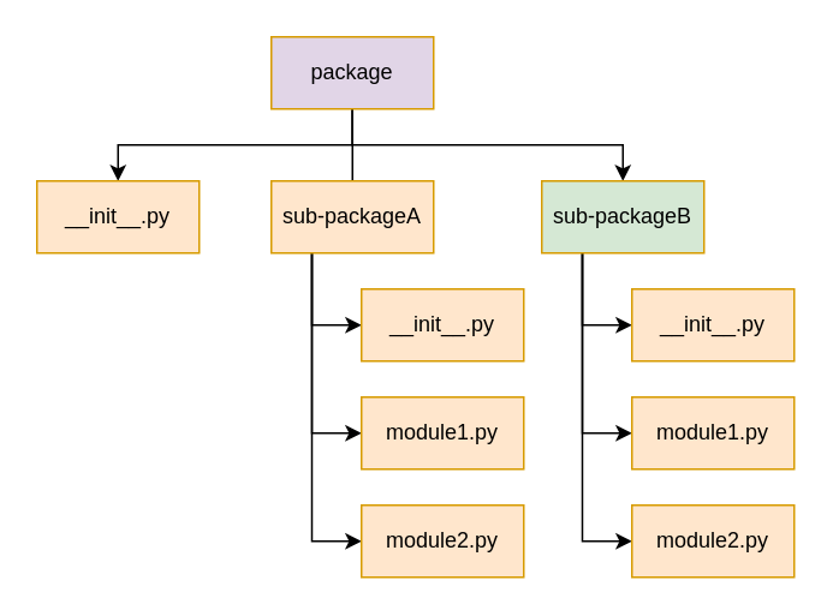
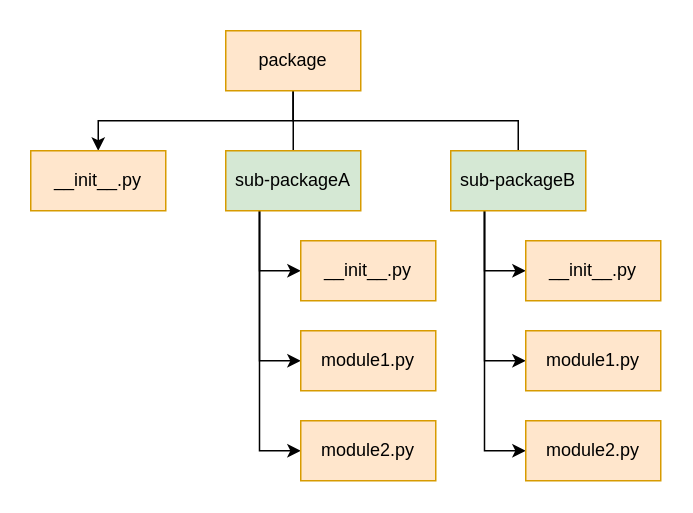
  <mxCell id="0" />
  <mxCell id="1" parent="0" />
  <mxCell id="2" style="edgeStyle=orthogonalEdgeStyle;rounded=0;orthogonalLoop=1;jettySize=auto;html=1;exitX=0.5;exitY=1;exitDx=0;exitDy=0;entryX=0.5;entryY=0;entryDx=0;entryDy=0;endArrow=none;" edge="1" parent="1" source="5" target="14"><mxGeometry relative="1" as="geometry" /></mxCell>
  <mxCell id="3" style="edgeStyle=orthogonalEdgeStyle;rounded=0;orthogonalLoop=1;jettySize=auto;html=1;exitX=0.5;exitY=1;exitDx=0;exitDy=0;entryX=0.5;entryY=0;entryDx=0;entryDy=0;" edge="1" parent="1" source="5" target="6"><mxGeometry relative="1" as="geometry" /></mxCell>
- <mxCell id="4" style="edgeStyle=orthogonalEdgeStyle;rounded=0;orthogonalLoop=1;jettySize=auto;html=1;exitX=0.5;exitY=1;exitDx=0;exitDy=0;" edge="1" parent="1" source="5" target="10"><mxGeometry relative="1" as="geometry" /></mxCell>
- <mxCell id="5" value="package" style="rounded=0;whiteSpace=wrap;html=1;fillColor=#e1d5e7;strokeColor=#d79b00;" vertex="1" parent="1"><mxGeometry x="150" y="20" width="90" height="40" as="geometry" /></mxCell>
+ <mxCell id="4" style="edgeStyle=orthogonalEdgeStyle;rounded=0;orthogonalLoop=1;jettySize=auto;html=1;exitX=0.5;exitY=1;exitDx=0;exitDy=0;endArrow=none;" edge="1" parent="1" source="5" target="10"><mxGeometry relative="1" as="geometry" /></mxCell>
+ <mxCell id="5" value="package" style="rounded=0;whiteSpace=wrap;html=1;fillColor=#ffe6cc;strokeColor=#d79b00;" vertex="1" parent="1"><mxGeometry x="150" y="20" width="90" height="40" as="geometry" /></mxCell>
  <mxCell id="6" value="__init__.py" style="rounded=0;whiteSpace=wrap;html=1;fillColor=#ffe6cc;strokeColor=#d79b00;" vertex="1" parent="1"><mxGeometry x="20" y="100" width="90" height="40" as="geometry" /></mxCell>
  <mxCell id="7" style="edgeStyle=orthogonalEdgeStyle;rounded=0;orthogonalLoop=1;jettySize=auto;html=1;exitX=0.25;exitY=1;exitDx=0;exitDy=0;entryX=0;entryY=0.5;entryDx=0;entryDy=0;" edge="1" parent="1" source="10" target="16"><mxGeometry relative="1" as="geometry" /></mxCell>
  <mxCell id="8" style="edgeStyle=orthogonalEdgeStyle;rounded=0;orthogonalLoop=1;jettySize=auto;html=1;exitX=0.25;exitY=1;exitDx=0;exitDy=0;entryX=0;entryY=0.5;entryDx=0;entryDy=0;" edge="1" parent="1" source="10" target="19"><mxGeometry relative="1" as="geometry" /></mxCell>
  <mxCell id="9" style="edgeStyle=orthogonalEdgeStyle;rounded=0;orthogonalLoop=1;jettySize=auto;html=1;exitX=0.25;exitY=1;exitDx=0;exitDy=0;entryX=0;entryY=0.5;entryDx=0;entryDy=0;" edge="1" parent="1" source="10" target="20"><mxGeometry relative="1" as="geometry" /></mxCell>
  <mxCell id="10" value="sub-packageB" style="rounded=0;whiteSpace=wrap;html=1;fillColor=#d5e8d4;strokeColor=#d79b00;" vertex="1" parent="1"><mxGeometry x="300" y="100" width="90" height="40" as="geometry" /></mxCell>
  <mxCell id="11" style="edgeStyle=orthogonalEdgeStyle;rounded=0;orthogonalLoop=1;jettySize=auto;html=1;exitX=0.25;exitY=1;exitDx=0;exitDy=0;entryX=0;entryY=0.5;entryDx=0;entryDy=0;" edge="1" parent="1" source="14" target="15"><mxGeometry relative="1" as="geometry" /></mxCell>
  <mxCell id="12" style="edgeStyle=orthogonalEdgeStyle;rounded=0;orthogonalLoop=1;jettySize=auto;html=1;exitX=0.25;exitY=1;exitDx=0;exitDy=0;entryX=0;entryY=0.5;entryDx=0;entryDy=0;" edge="1" parent="1" source="14" target="17"><mxGeometry relative="1" as="geometry" /></mxCell>
  <mxCell id="13" style="edgeStyle=orthogonalEdgeStyle;rounded=0;orthogonalLoop=1;jettySize=auto;html=1;exitX=0.25;exitY=1;exitDx=0;exitDy=0;entryX=0;entryY=0.5;entryDx=0;entryDy=0;" edge="1" parent="1" source="14" target="18"><mxGeometry relative="1" as="geometry" /></mxCell>
- <mxCell id="14" value="sub-packageA" style="rounded=0;whiteSpace=wrap;html=1;fillColor=#ffe6cc;strokeColor=#d79b00;" vertex="1" parent="1"><mxGeometry x="150" y="100" width="90" height="40" as="geometry" /></mxCell>
+ <mxCell id="14" value="sub-packageA" style="rounded=0;whiteSpace=wrap;html=1;fillColor=#d5e8d4;strokeColor=#d79b00;" vertex="1" parent="1"><mxGeometry x="150" y="100" width="90" height="40" as="geometry" /></mxCell>
  <mxCell id="15" value="__init__.py" style="rounded=0;whiteSpace=wrap;html=1;fillColor=#ffe6cc;strokeColor=#d79b00;" vertex="1" parent="1"><mxGeometry x="200" y="160" width="90" height="40" as="geometry" /></mxCell>
  <mxCell id="16" value="__init__.py" style="rounded=0;whiteSpace=wrap;html=1;fillColor=#ffe6cc;strokeColor=#d79b00;" vertex="1" parent="1"><mxGeometry x="350" y="160" width="90" height="40" as="geometry" /></mxCell>
  <mxCell id="17" value="module1.py" style="rounded=0;whiteSpace=wrap;html=1;fillColor=#ffe6cc;strokeColor=#d79b00;" vertex="1" parent="1"><mxGeometry x="200" y="220" width="90" height="40" as="geometry" /></mxCell>
  <mxCell id="18" value="module2.py" style="rounded=0;whiteSpace=wrap;html=1;fillColor=#ffe6cc;strokeColor=#d79b00;" vertex="1" parent="1"><mxGeometry x="200" y="280" width="90" height="40" as="geometry" /></mxCell>
  <mxCell id="19" value="module1.py" style="rounded=0;whiteSpace=wrap;html=1;fillColor=#ffe6cc;strokeColor=#d79b00;" vertex="1" parent="1"><mxGeometry x="350" y="220" width="90" height="40" as="geometry" /></mxCell>
  <mxCell id="20" value="module2.py" style="rounded=0;whiteSpace=wrap;html=1;fillColor=#ffe6cc;strokeColor=#d79b00;" vertex="1" parent="1"><mxGeometry x="350" y="280" width="90" height="40" as="geometry" /></mxCell>
